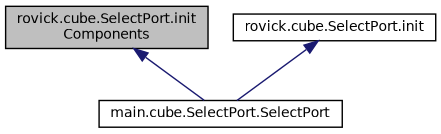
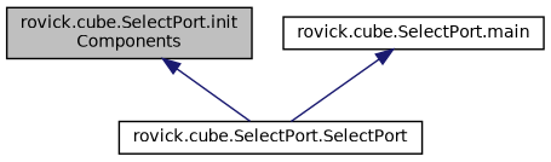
  digraph {
    rankdir=TB
    node [color=black fillcolor=white fontname=Helvetica fontsize=10 shape=record style=filled]
    edge [color=midnightblue dir=back fontname=Helvetica fontsize=10 labelfontname=Helvetica labelfontsize=10 style=solid]
    n1 [fillcolor=grey75 fontcolor=black height=0.2 label="rovick.cube.SelectPort.init\lComponents" width=0.4]
-   n2 [height=0.2 label="main.cube.SelectPort.SelectPort" width=0.4]
-   n3 [height=0.2 label="rovick.cube.SelectPort.init" width=0.4]
+   n2 [height=0.2 label="rovick.cube.SelectPort.SelectPort" width=0.4]
+   n3 [height=0.2 label="rovick.cube.SelectPort.main" width=0.4]
    n1 -> n2
    n3 -> n2
  }
